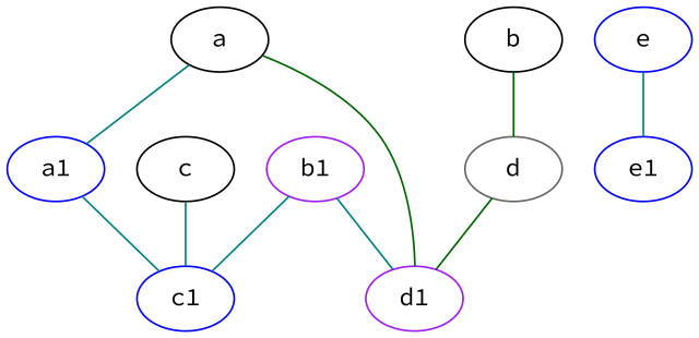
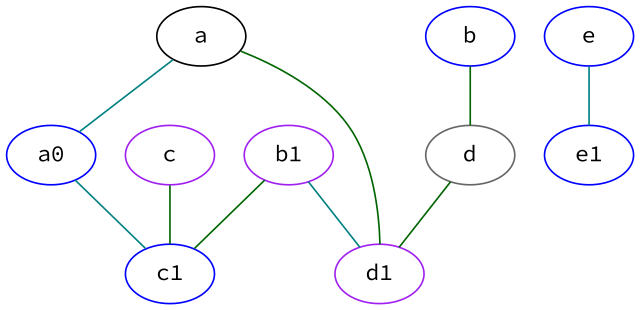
  graph {
    fontname="Source Code Pro"
    node [color=blue fontname="Source Code Pro" labelfontsize=50]
    edge [color=teal fontname="Source Code Pro"]
    a [color=black]
-   a1
+   a1 [label=a0]
    d1 [color=purple]
    c1
    e
    e1
-   c [color=black]
+   c [color=purple]
    d [color=gray40]
-   b [color=black]
+   b
    b1 [color=purple]
    a -- a1
    a -- d1 [color=darkgreen]
    a1 -- c1
    e -- e1
-   c -- c1
+   c -- c1 [color=darkgreen]
    d -- d1 [color=darkgreen]
    b -- d [color=darkgreen]
    b1 -- d1
-   b1 -- c1
+   b1 -- c1 [color=darkgreen]
  }
